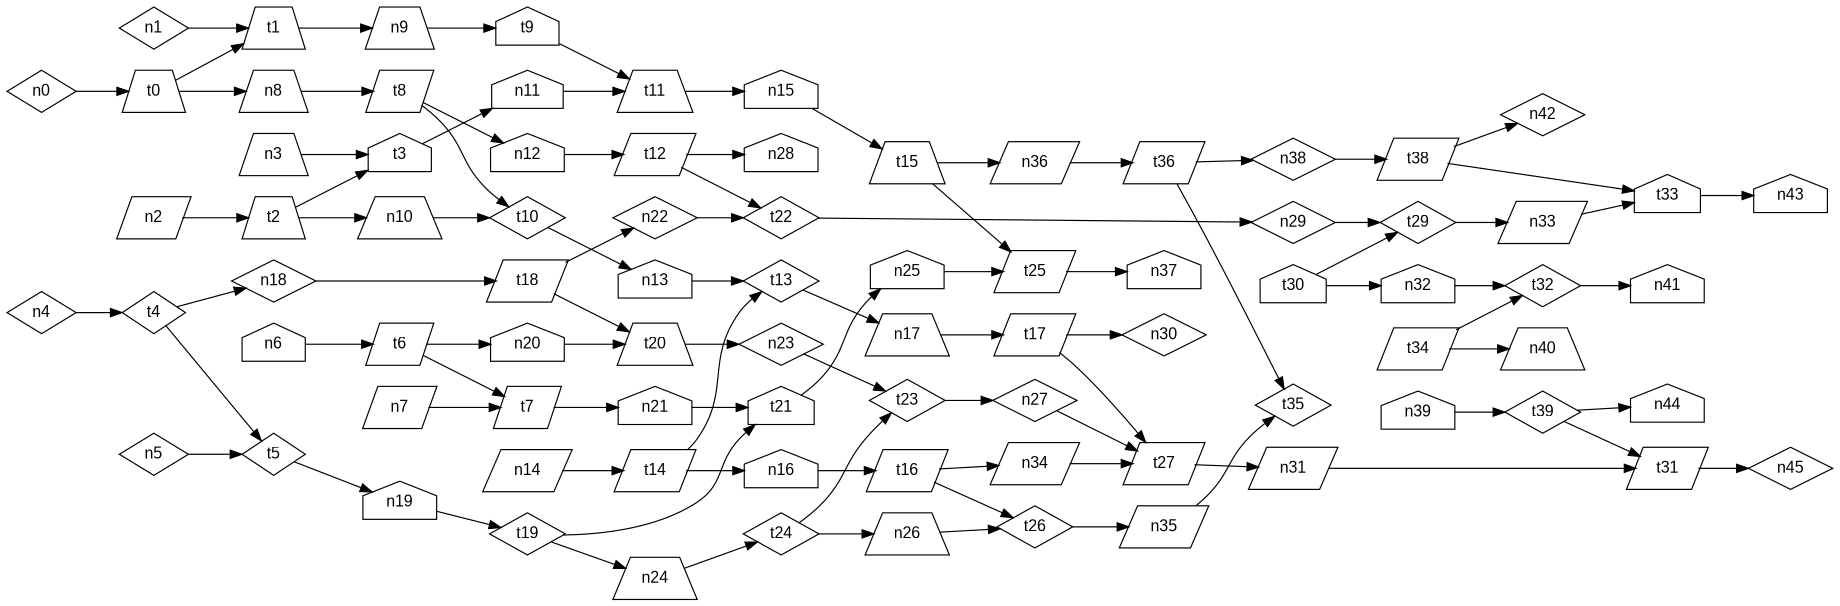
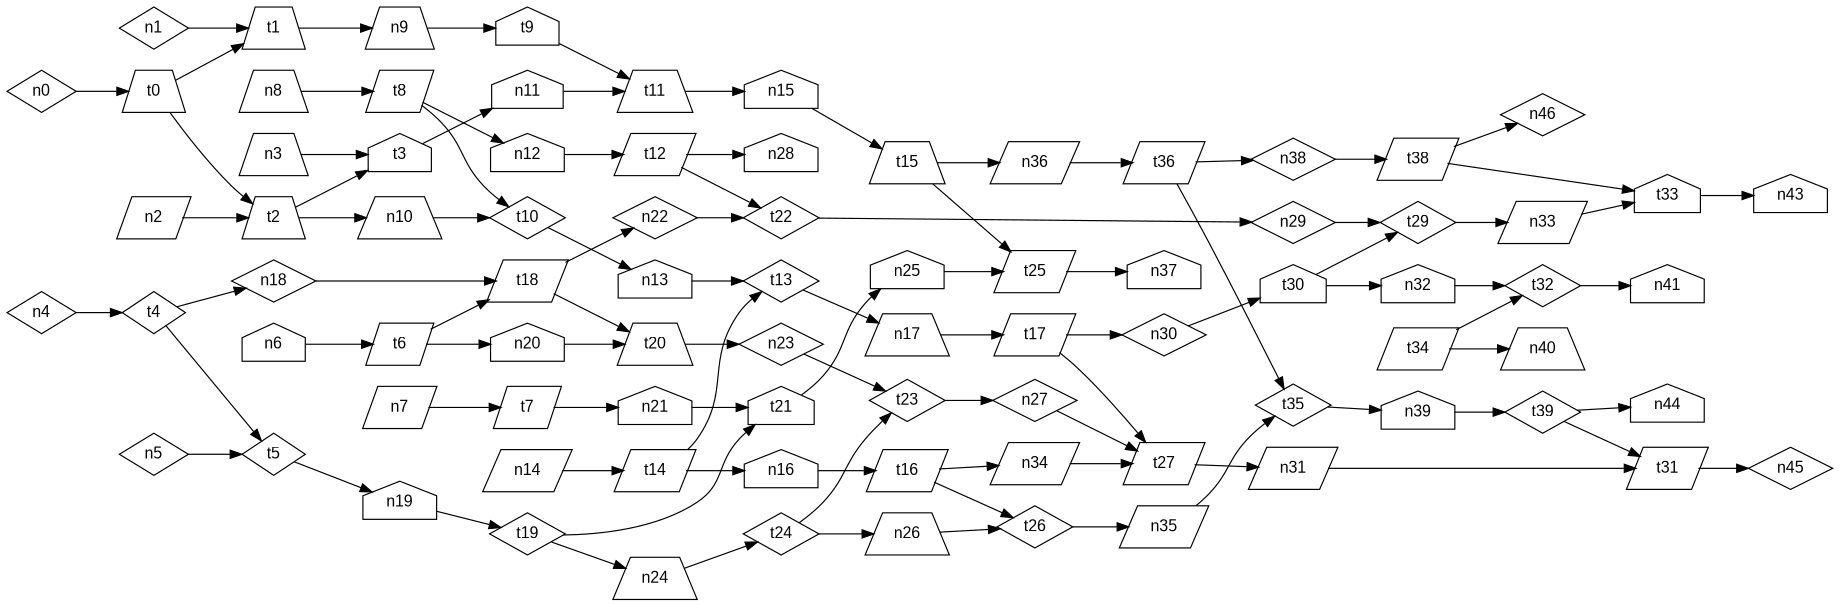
  digraph {
    fontname="Liberation Sans"
    rankdir=LR
    node [fontname="Liberation Sans" shape=diamond]
    edge [fontname="Liberation Sans"]
    t0 [shape=trapezium]
    n0
    t1 [shape=trapezium]
    n8 [shape=trapezium]
    n9 [shape=trapezium]
    t8 [shape=parallelogram]
    n1
    t9 [shape=house]
    t10
    n12 [shape=house]
    t11 [shape=trapezium]
    n2 [shape=parallelogram]
    t2 [shape=trapezium]
    t3 [shape=house]
    n10 [shape=trapezium]
    n11 [shape=house]
    n3 [shape=trapezium]
    n13 [shape=house]
    n15 [shape=house]
    t12 [shape=parallelogram]
    t13
    t22
    n28 [shape=house]
    n17 [shape=trapezium]
    n14 [shape=parallelogram]
    t14 [shape=parallelogram]
    t15 [shape=trapezium]
    n16 [shape=house]
    t25 [shape=parallelogram]
    n36 [shape=parallelogram]
    t16 [shape=parallelogram]
    t17 [shape=parallelogram]
    t26
    n34 [shape=parallelogram]
    t27 [shape=parallelogram]
    n30
    n4
    t4
    t5
    n18
    n19 [shape=house]
    t18 [shape=parallelogram]
    n5
    t19
    t20 [shape=trapezium]
    n22
    t21 [shape=house]
    n24 [shape=trapezium]
    n6 [shape=house]
    t6 [shape=parallelogram]
    t7 [shape=parallelogram]
    n20 [shape=house]
    n21 [shape=house]
    n7 [shape=parallelogram]
    n23
    n25 [shape=house]
    t23
    n29
    n27
    t24
    n26 [shape=trapezium]
    n37 [shape=house]
    n35 [shape=parallelogram]
    n31 [shape=parallelogram]
    t29
    n33 [shape=parallelogram]
    t30 [shape=house]
    t31 [shape=parallelogram]
    n32 [shape=house]
    n45
    t32
    t33 [shape=house]
    n41 [shape=house]
    n43 [shape=house]
    t35
    t34 [shape=parallelogram]
    n40 [shape=trapezium]
    n39 [shape=house]
    t36 [shape=parallelogram]
    n38
    t38 [shape=parallelogram]
    t39
-   n42
+   n42 [label=n46]
    n44 [shape=house]
    t0 -> t1
-   t0 -> n8
+   t0 -> t2
    n0 -> t0
    t1 -> n9
    n8 -> t8
    n9 -> t9
    t8 -> t10
    t8 -> n12
    n1 -> t1
    t9 -> t11
    t10 -> n13
    n12 -> t12
    t11 -> n15
    n2 -> t2
    t2 -> t3
    t2 -> n10
    t3 -> n11
    n10 -> t10
    n11 -> t11
    n3 -> t3
    n13 -> t13
    n15 -> t15
    t12 -> t22
    t12 -> n28
    t13 -> n17
    t22 -> n29
    n17 -> t17
    n14 -> t14
    t14 -> t13
    t14 -> n16
    t15 -> t25
    t15 -> n36
    n16 -> t16
    t25 -> n37
    n36 -> t36
    t16 -> t26
    t16 -> n34
    t17 -> t27
    t17 -> n30
    t26 -> n35
    n34 -> t27
    t27 -> n31
+   n30 -> t30
    n4 -> t4
    t4 -> t5
    t4 -> n18
    t5 -> n19
    n18 -> t18
    n19 -> t19
    t18 -> t20
    t18 -> n22
    n5 -> t5
    t19 -> t21
    t19 -> n24
    t20 -> n23
    n22 -> t22
    t21 -> n25
    n24 -> t24
    n6 -> t6
-   t6 -> t7
+   t6 -> t18
    t6 -> n20
    t7 -> n21
    n20 -> t20
    n21 -> t21
    n7 -> t7
    n23 -> t23
    n25 -> t25
    t23 -> n27
    n29 -> t29
    n27 -> t27
    t24 -> t23
    t24 -> n26
    n26 -> t26
    n35 -> t35
    n31 -> t31
    t29 -> n33
    n33 -> t33
    t30 -> t29
    t30 -> n32
    t31 -> n45
    n32 -> t32
    t32 -> n41
    t33 -> n43
+   t35 -> n39
    t34 -> t32
    t34 -> n40
    n39 -> t39
    t36 -> t35
    t36 -> n38
    n38 -> t38
    t38 -> t33
    t38 -> n42
    t39 -> t31
    t39 -> n44
  }
